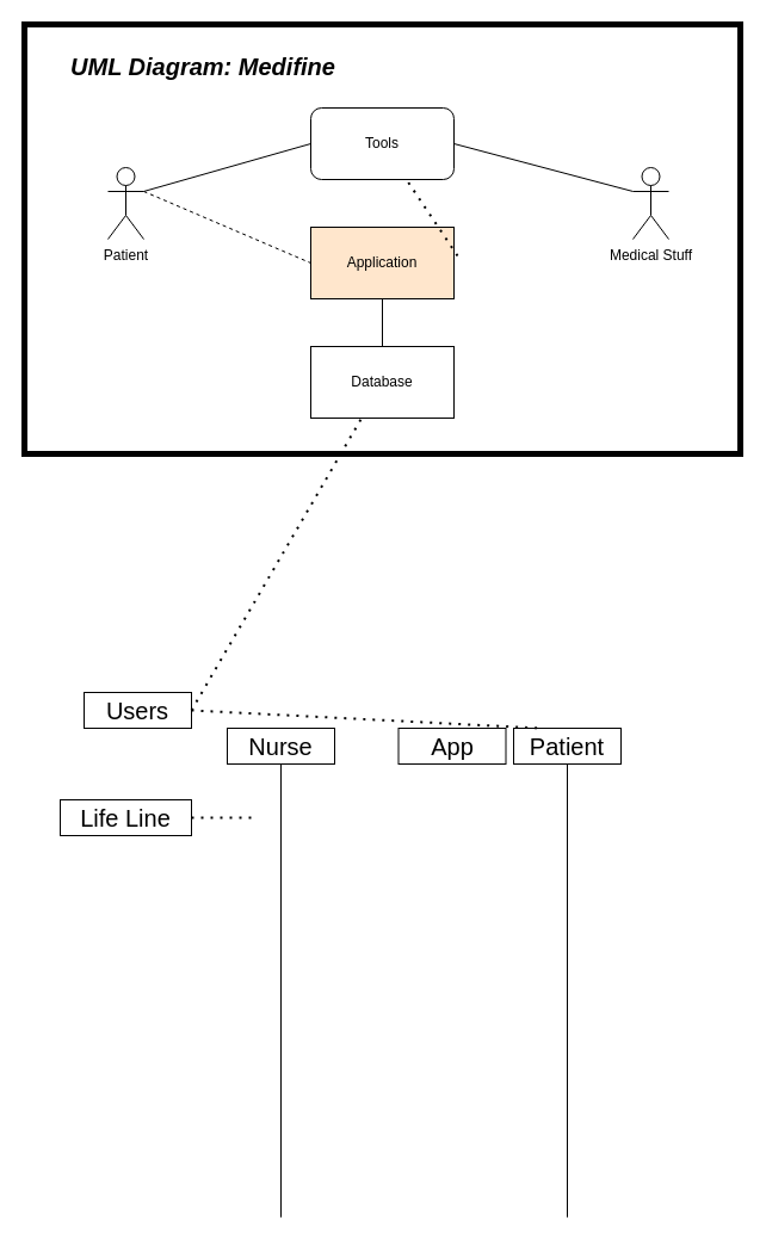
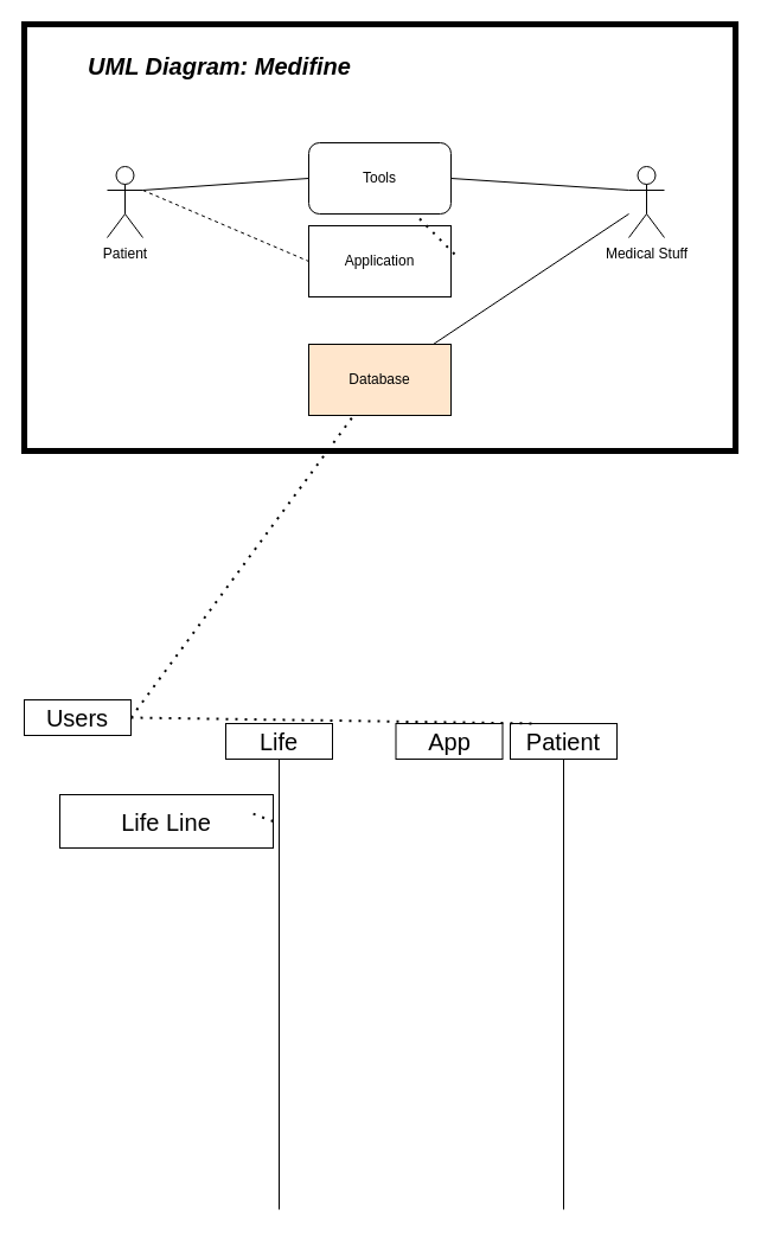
  <mxCell id="0" />
  <mxCell id="1" parent="0" />
  <mxCell id="2" value="" style="rounded=0;whiteSpace=wrap;html=1;fillColor=none;strokeWidth=5;" vertex="1" parent="1"><mxGeometry x="20" y="20" width="600" height="360" as="geometry" /></mxCell>
  <mxCell id="3" value="Patient" style="shape=umlActor;verticalLabelPosition=bottom;verticalAlign=top;html=1;outlineConnect=0;" vertex="1" parent="1"><mxGeometry x="90" y="140" width="30" height="60" as="geometry" /></mxCell>
- <mxCell id="4" value="Database" style="rounded=0;whiteSpace=wrap;html=1;" vertex="1" parent="1"><mxGeometry x="260" y="290" width="120" height="60" as="geometry" /></mxCell>
- <mxCell id="5" value="Application" style="rounded=0;whiteSpace=wrap;html=1;fillColor=#ffe6cc;" vertex="1" parent="1"><mxGeometry x="260" y="190" width="120" height="60" as="geometry" /></mxCell>
+ <mxCell id="4" value="Database" style="rounded=0;whiteSpace=wrap;html=1;fillColor=#ffe6cc;" vertex="1" parent="1"><mxGeometry x="260" y="290" width="120" height="60" as="geometry" /></mxCell>
+ <mxCell id="5" value="Application" style="rounded=0;whiteSpace=wrap;html=1;" vertex="1" parent="1"><mxGeometry x="260" y="190" width="120" height="60" as="geometry" /></mxCell>
  <mxCell id="6" value="" style="endArrow=none;dashed=1;html=1;rounded=0;entryX=0;entryY=0.5;entryDx=0;entryDy=0;exitX=1;exitY=0.333;exitDx=0;exitDy=0;exitPerimeter=0;" edge="1" parent="1" source="3" target="5"><mxGeometry width="50" height="50" relative="1" as="geometry"><mxPoint x="150" y="245" as="sourcePoint" /><mxPoint x="200" y="195" as="targetPoint" /></mxGeometry></mxCell>
- <mxCell id="7" value="Tools" style="rounded=1;whiteSpace=wrap;html=1;" vertex="1" parent="1"><mxGeometry x="260" y="90" width="120" height="60" as="geometry" /></mxCell>
+ <mxCell id="7" value="Tools" style="rounded=1;whiteSpace=wrap;html=1;" vertex="1" parent="1"><mxGeometry x="260" y="120" width="120" height="60" as="geometry" /></mxCell>
  <mxCell id="8" value="" style="endArrow=none;html=1;rounded=0;entryX=0;entryY=0.5;entryDx=0;entryDy=0;exitX=1;exitY=0.333;exitDx=0;exitDy=0;exitPerimeter=0;" edge="1" parent="1" source="3" target="7"><mxGeometry width="50" height="50" relative="1" as="geometry"><mxPoint x="180" y="180" as="sourcePoint" /><mxPoint x="230" y="130" as="targetPoint" /></mxGeometry></mxCell>
  <mxCell id="9" value="Medical Stuff" style="shape=umlActor;verticalLabelPosition=bottom;verticalAlign=top;html=1;outlineConnect=0;" vertex="1" parent="1"><mxGeometry x="530" y="140" width="30" height="60" as="geometry" /></mxCell>
  <mxCell id="10" value="" style="endArrow=none;html=1;rounded=0;entryX=1;entryY=0.5;entryDx=0;entryDy=0;exitX=0;exitY=0.333;exitDx=0;exitDy=0;exitPerimeter=0;" edge="1" parent="1" source="9" target="7"><mxGeometry width="50" height="50" relative="1" as="geometry"><mxPoint x="270" y="300" as="sourcePoint" /><mxPoint x="320" y="250" as="targetPoint" /></mxGeometry></mxCell>
  <mxCell id="11" value="" style="endArrow=none;dashed=1;html=1;dashPattern=1 3;strokeWidth=2;rounded=0;exitX=1.025;exitY=0.4;exitDx=0;exitDy=0;exitPerimeter=0;" edge="1" parent="1" source="5" target="7"><mxGeometry width="50" height="50" relative="1" as="geometry"><mxPoint x="270" y="300" as="sourcePoint" /><mxPoint x="320" y="250" as="targetPoint" /></mxGeometry></mxCell>
- <mxCell id="12" value="" style="endArrow=none;html=1;rounded=0;entryX=0.5;entryY=1;entryDx=0;entryDy=0;" edge="1" parent="1" source="4" target="5"><mxGeometry width="50" height="50" relative="1" as="geometry"><mxPoint x="270" y="300" as="sourcePoint" /><mxPoint x="390" y="290" as="targetPoint" /></mxGeometry></mxCell>
- <mxCell id="13" value="UML Diagram: Medifine" style="text;html=1;strokeColor=none;fillColor=none;align=center;verticalAlign=middle;whiteSpace=wrap;rounded=0;fontSize=20;fontStyle=3" vertex="1" parent="1"><mxGeometry x="50" y="40" width="240" height="30" as="geometry" /></mxCell>
- <mxCell id="14" value="Users" style="rounded=0;whiteSpace=wrap;html=1;fontSize=20;strokeWidth=1;fillColor=default;" vertex="1" parent="1"><mxGeometry x="70" y="580" width="90" height="30" as="geometry" /></mxCell>
- <mxCell id="15" value="Nurse" style="rounded=0;whiteSpace=wrap;html=1;fontSize=20;strokeWidth=1;fillColor=default;" vertex="1" parent="1"><mxGeometry x="190" y="610" width="90" height="30" as="geometry" /></mxCell>
+ <mxCell id="12" value="" style="endArrow=none;html=1;rounded=0;" edge="1" parent="1" source="4" target="9"><mxGeometry width="50" height="50" relative="1" as="geometry"><mxPoint x="270" y="300" as="sourcePoint" /><mxPoint x="390" y="290" as="targetPoint" /></mxGeometry></mxCell>
+ <mxCell id="13" value="UML Diagram: Medifine" style="text;html=1;strokeColor=none;fillColor=none;align=center;verticalAlign=middle;whiteSpace=wrap;rounded=0;fontSize=20;fontStyle=3" vertex="1" parent="1"><mxGeometry x="65" y="40" width="240" height="30" as="geometry" /></mxCell>
+ <mxCell id="14" value="Users" style="rounded=0;whiteSpace=wrap;html=1;fontSize=20;strokeWidth=1;fillColor=default;" vertex="1" parent="1"><mxGeometry x="20" y="590" width="90" height="30" as="geometry" /></mxCell>
+ <mxCell id="15" value="Life" style="rounded=0;whiteSpace=wrap;html=1;fontSize=20;strokeWidth=1;fillColor=default;" vertex="1" parent="1"><mxGeometry x="190" y="610" width="90" height="30" as="geometry" /></mxCell>
  <mxCell id="16" value="Patient" style="rounded=0;whiteSpace=wrap;html=1;fontSize=20;strokeWidth=1;fillColor=default;" vertex="1" parent="1"><mxGeometry x="430" y="610" width="90" height="30" as="geometry" /></mxCell>
  <mxCell id="17" value="" style="endArrow=none;dashed=1;html=1;dashPattern=1 3;strokeWidth=2;rounded=0;fontSize=20;exitX=1;exitY=0.5;exitDx=0;exitDy=0;entryX=0.25;entryY=0;entryDx=0;entryDy=0;" edge="1" parent="1" source="14" target="16"><mxGeometry width="50" height="50" relative="1" as="geometry"><mxPoint x="270" y="670" as="sourcePoint" /><mxPoint x="320" y="620" as="targetPoint" /></mxGeometry></mxCell>
  <mxCell id="18" value="" style="endArrow=none;dashed=1;html=1;dashPattern=1 3;strokeWidth=2;rounded=0;fontSize=20;exitX=1;exitY=0.5;exitDx=0;exitDy=0;" edge="1" parent="1" source="14" target="4"><mxGeometry width="50" height="50" relative="1" as="geometry"><mxPoint x="270" y="670" as="sourcePoint" /><mxPoint x="170" y="620" as="targetPoint" /></mxGeometry></mxCell>
- <mxCell id="19" value="Life Line" style="rounded=0;whiteSpace=wrap;html=1;fontSize=20;strokeWidth=1;fillColor=default;" vertex="1" parent="1"><mxGeometry x="50" y="670" width="110" height="30" as="geometry" /></mxCell>
+ <mxCell id="19" value="Life Line" style="rounded=0;whiteSpace=wrap;html=1;fontSize=20;strokeWidth=1;fillColor=default;" vertex="1" parent="1"><mxGeometry x="50" y="670" width="180" height="45" as="geometry" /></mxCell>
  <mxCell id="20" value="" style="endArrow=none;dashed=1;html=1;dashPattern=1 3;strokeWidth=2;rounded=0;fontSize=20;exitX=1;exitY=0.5;exitDx=0;exitDy=0;" edge="1" parent="1" source="19"><mxGeometry width="50" height="50" relative="1" as="geometry"><mxPoint x="270" y="670" as="sourcePoint" /><mxPoint x="210" y="685" as="targetPoint" /></mxGeometry></mxCell>
  <mxCell id="21" value="" style="endArrow=none;html=1;rounded=0;fontSize=20;entryX=0.5;entryY=1;entryDx=0;entryDy=0;" edge="1" parent="1" target="15"><mxGeometry width="50" height="50" relative="1" as="geometry"><mxPoint x="235" y="1020" as="sourcePoint" /><mxPoint x="250" y="650" as="targetPoint" /></mxGeometry></mxCell>
  <mxCell id="22" value="" style="endArrow=none;html=1;rounded=0;fontSize=20;entryX=0.5;entryY=1;entryDx=0;entryDy=0;" edge="1" parent="1" target="16"><mxGeometry width="50" height="50" relative="1" as="geometry"><mxPoint x="475" y="1020" as="sourcePoint" /><mxPoint x="474.5" y="660" as="targetPoint" /></mxGeometry></mxCell>
  <mxCell id="23" value="App" style="rounded=0;whiteSpace=wrap;html=1;fontSize=20;strokeWidth=1;fillColor=default;" vertex="1" parent="1"><mxGeometry x="333.5" y="610" width="90" height="30" as="geometry" /></mxCell>
